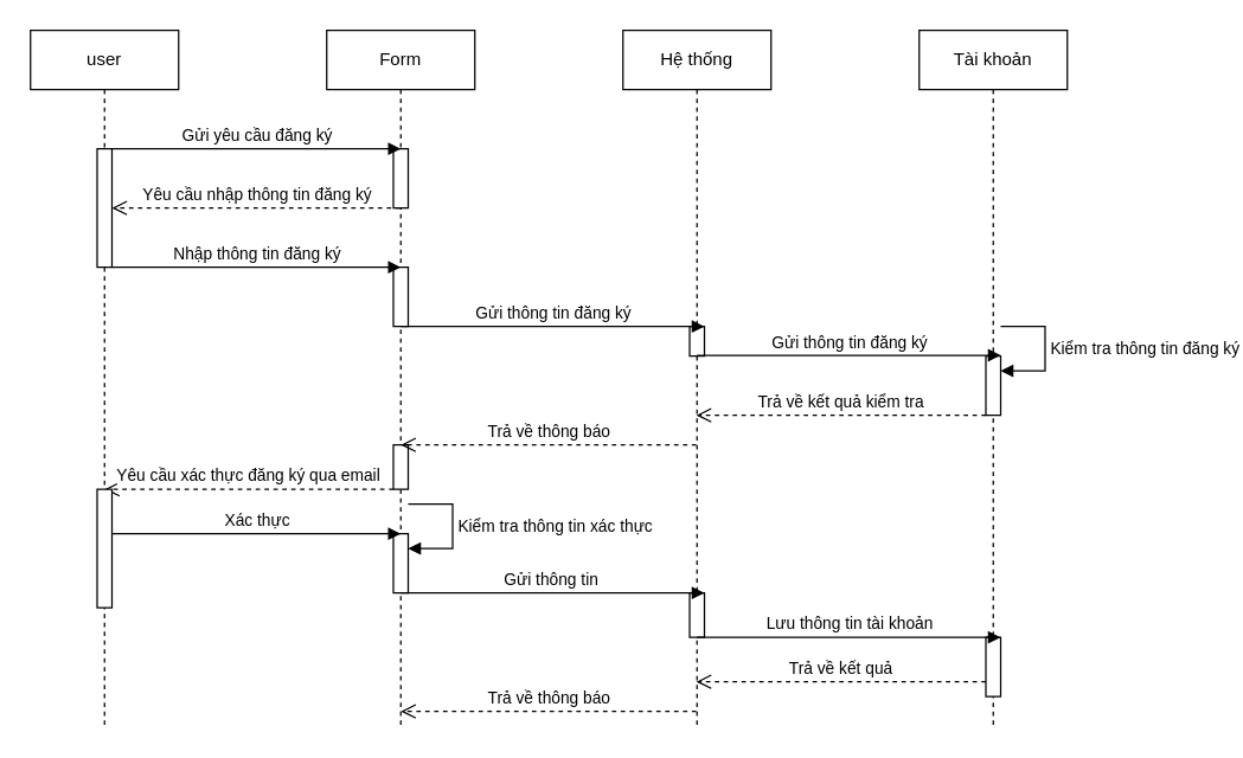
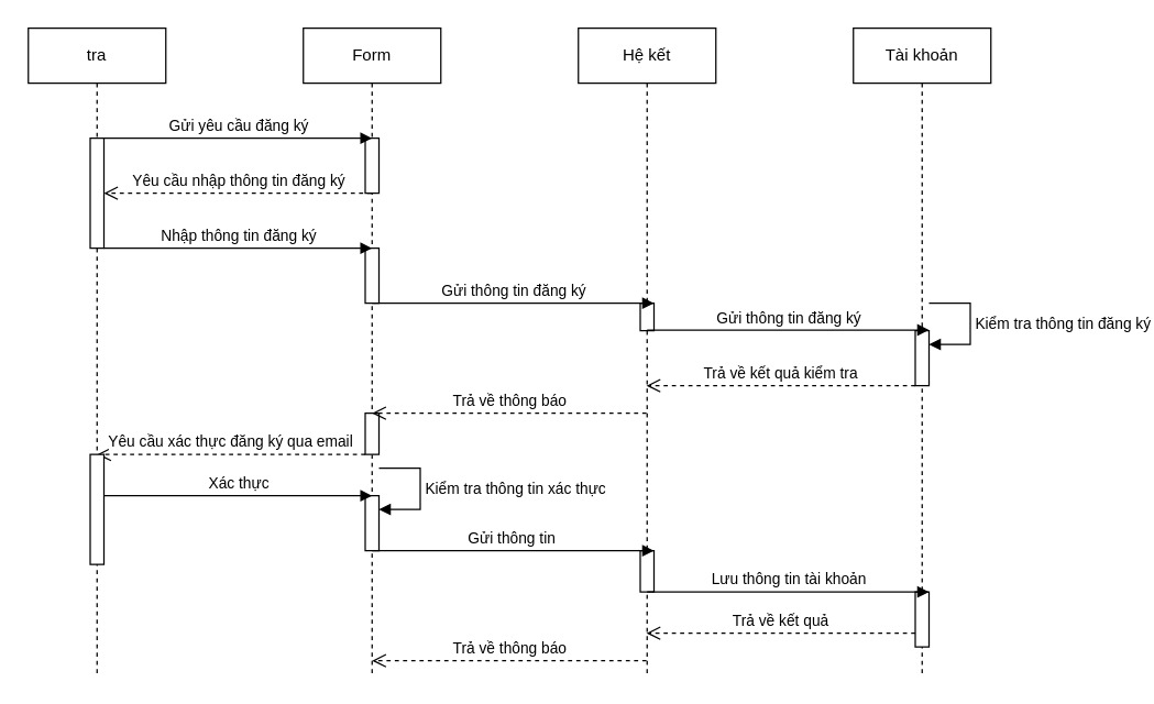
  <mxCell id="0" />
  <mxCell id="1" parent="0" />
- <mxCell id="2" value="user" style="shape=umlLifeline;perimeter=lifelinePerimeter;whiteSpace=wrap;html=1;container=1;dropTarget=0;collapsible=0;recursiveResize=0;outlineConnect=0;portConstraint=eastwest;newEdgeStyle={&quot;curved&quot;:0,&quot;rounded&quot;:0};" vertex="1" parent="1"><mxGeometry x="20" y="20" width="100" height="470" as="geometry" /></mxCell>
+ <mxCell id="2" value="tra" style="shape=umlLifeline;perimeter=lifelinePerimeter;whiteSpace=wrap;html=1;container=1;dropTarget=0;collapsible=0;recursiveResize=0;outlineConnect=0;portConstraint=eastwest;newEdgeStyle={&quot;curved&quot;:0,&quot;rounded&quot;:0};" vertex="1" parent="1"><mxGeometry x="20" y="20" width="100" height="470" as="geometry" /></mxCell>
  <mxCell id="3" value="" style="html=1;points=[[0,0,0,0,5],[0,1,0,0,-5],[1,0,0,0,5],[1,1,0,0,-5]];perimeter=orthogonalPerimeter;outlineConnect=0;targetShapes=umlLifeline;portConstraint=eastwest;newEdgeStyle={&quot;curved&quot;:0,&quot;rounded&quot;:0};" vertex="1" parent="2"><mxGeometry x="45" y="80" width="10" height="80" as="geometry" /></mxCell>
  <mxCell id="4" value="Form" style="shape=umlLifeline;perimeter=lifelinePerimeter;whiteSpace=wrap;html=1;container=1;dropTarget=0;collapsible=0;recursiveResize=0;outlineConnect=0;portConstraint=eastwest;newEdgeStyle={&quot;curved&quot;:0,&quot;rounded&quot;:0};" vertex="1" parent="1"><mxGeometry x="220" y="20" width="100" height="470" as="geometry" /></mxCell>
  <mxCell id="5" value="" style="html=1;points=[[0,0,0,0,5],[0,1,0,0,-5],[1,0,0,0,5],[1,1,0,0,-5]];perimeter=orthogonalPerimeter;outlineConnect=0;targetShapes=umlLifeline;portConstraint=eastwest;newEdgeStyle={&quot;curved&quot;:0,&quot;rounded&quot;:0};" vertex="1" parent="4"><mxGeometry x="45" y="80" width="10" height="40" as="geometry" /></mxCell>
  <mxCell id="6" value="" style="html=1;points=[[0,0,0,0,5],[0,1,0,0,-5],[1,0,0,0,5],[1,1,0,0,-5]];perimeter=orthogonalPerimeter;outlineConnect=0;targetShapes=umlLifeline;portConstraint=eastwest;newEdgeStyle={&quot;curved&quot;:0,&quot;rounded&quot;:0};" vertex="1" parent="4"><mxGeometry x="45" y="160" width="10" height="40" as="geometry" /></mxCell>
  <mxCell id="7" value="" style="html=1;points=[[0,0,0,0,5],[0,1,0,0,-5],[1,0,0,0,5],[1,1,0,0,-5]];perimeter=orthogonalPerimeter;outlineConnect=0;targetShapes=umlLifeline;portConstraint=eastwest;newEdgeStyle={&quot;curved&quot;:0,&quot;rounded&quot;:0};" vertex="1" parent="4"><mxGeometry x="45" y="280" width="10" height="30" as="geometry" /></mxCell>
  <mxCell id="8" value="" style="html=1;points=[[0,0,0,0,5],[0,1,0,0,-5],[1,0,0,0,5],[1,1,0,0,-5]];perimeter=orthogonalPerimeter;outlineConnect=0;targetShapes=umlLifeline;portConstraint=eastwest;newEdgeStyle={&quot;curved&quot;:0,&quot;rounded&quot;:0};" vertex="1" parent="4"><mxGeometry x="45" y="340" width="10" height="40" as="geometry" /></mxCell>
  <mxCell id="9" value="Kiểm tra thông tin xác thực" style="html=1;align=left;spacingLeft=2;endArrow=block;rounded=0;edgeStyle=orthogonalEdgeStyle;curved=0;rounded=0;" edge="1" target="8" parent="4"><mxGeometry relative="1" as="geometry"><mxPoint x="55" y="320" as="sourcePoint" /><Array as="points"><mxPoint x="85" y="350" /></Array></mxGeometry></mxCell>
- <mxCell id="10" value="Hệ thống" style="shape=umlLifeline;perimeter=lifelinePerimeter;whiteSpace=wrap;html=1;container=1;dropTarget=0;collapsible=0;recursiveResize=0;outlineConnect=0;portConstraint=eastwest;newEdgeStyle={&quot;curved&quot;:0,&quot;rounded&quot;:0};" vertex="1" parent="1"><mxGeometry x="420" y="20" width="100" height="470" as="geometry" /></mxCell>
+ <mxCell id="10" value="Hệ kết" style="shape=umlLifeline;perimeter=lifelinePerimeter;whiteSpace=wrap;html=1;container=1;dropTarget=0;collapsible=0;recursiveResize=0;outlineConnect=0;portConstraint=eastwest;newEdgeStyle={&quot;curved&quot;:0,&quot;rounded&quot;:0};" vertex="1" parent="1"><mxGeometry x="420" y="20" width="100" height="470" as="geometry" /></mxCell>
  <mxCell id="11" value="" style="html=1;points=[[0,0,0,0,5],[0,1,0,0,-5],[1,0,0,0,5],[1,1,0,0,-5]];perimeter=orthogonalPerimeter;outlineConnect=0;targetShapes=umlLifeline;portConstraint=eastwest;newEdgeStyle={&quot;curved&quot;:0,&quot;rounded&quot;:0};" vertex="1" parent="10"><mxGeometry x="45" y="200" width="10" height="20" as="geometry" /></mxCell>
  <mxCell id="12" value="" style="html=1;points=[[0,0,0,0,5],[0,1,0,0,-5],[1,0,0,0,5],[1,1,0,0,-5]];perimeter=orthogonalPerimeter;outlineConnect=0;targetShapes=umlLifeline;portConstraint=eastwest;newEdgeStyle={&quot;curved&quot;:0,&quot;rounded&quot;:0};" vertex="1" parent="10"><mxGeometry x="45" y="380" width="10" height="30" as="geometry" /></mxCell>
  <mxCell id="13" value="Yêu cầu nhập thông tin đăng ký&lt;br&gt;" style="html=1;verticalAlign=bottom;endArrow=open;dashed=1;endSize=8;curved=0;rounded=0;" edge="1" parent="1" source="4" target="3"><mxGeometry relative="1" as="geometry"><mxPoint x="230" y="140" as="sourcePoint" /><mxPoint x="150" y="140" as="targetPoint" /><Array as="points"><mxPoint x="150" y="140" /></Array></mxGeometry></mxCell>
  <mxCell id="14" value="Nhập thông tin đăng ký" style="html=1;verticalAlign=bottom;endArrow=block;curved=0;rounded=0;" edge="1" parent="1" source="3"><mxGeometry width="80" relative="1" as="geometry"><mxPoint x="80" y="180" as="sourcePoint" /><mxPoint x="270" y="180" as="targetPoint" /></mxGeometry></mxCell>
  <mxCell id="15" value="Gửi yêu cầu đăng ký&lt;br&gt;" style="html=1;verticalAlign=bottom;endArrow=block;curved=0;rounded=0;" edge="1" parent="1"><mxGeometry width="80" relative="1" as="geometry"><mxPoint x="75" y="100" as="sourcePoint" /><mxPoint x="270" y="100" as="targetPoint" /></mxGeometry></mxCell>
  <mxCell id="16" value="Gửi thông tin đăng ký&lt;br&gt;" style="html=1;verticalAlign=bottom;endArrow=block;curved=0;rounded=0;" edge="1" parent="1"><mxGeometry width="80" relative="1" as="geometry"><mxPoint x="270" y="220" as="sourcePoint" /><mxPoint x="475" y="220" as="targetPoint" /></mxGeometry></mxCell>
  <mxCell id="17" value="Trả về kết quả kiểm tra" style="html=1;verticalAlign=bottom;endArrow=open;dashed=1;endSize=8;curved=0;rounded=0;" edge="1" parent="1"><mxGeometry relative="1" as="geometry"><mxPoint x="665" y="280" as="sourcePoint" /><mxPoint x="469.5" y="280" as="targetPoint" /><Array as="points"><mxPoint x="505" y="280" /></Array></mxGeometry></mxCell>
  <mxCell id="18" value="Trả về thông báo" style="html=1;verticalAlign=bottom;endArrow=open;dashed=1;endSize=8;curved=0;rounded=0;" edge="1" parent="1"><mxGeometry relative="1" as="geometry"><mxPoint x="469.5" y="300" as="sourcePoint" /><mxPoint x="270" y="300" as="targetPoint" /><Array as="points"><mxPoint x="345" y="300" /></Array></mxGeometry></mxCell>
  <mxCell id="19" value="Tài khoản" style="shape=umlLifeline;perimeter=lifelinePerimeter;whiteSpace=wrap;html=1;container=1;dropTarget=0;collapsible=0;recursiveResize=0;outlineConnect=0;portConstraint=eastwest;newEdgeStyle={&quot;curved&quot;:0,&quot;rounded&quot;:0};" vertex="1" parent="1"><mxGeometry x="620" y="20" width="100" height="470" as="geometry" /></mxCell>
  <mxCell id="20" value="Kiểm tra thông tin đăng ký" style="html=1;align=left;spacingLeft=2;endArrow=block;rounded=0;edgeStyle=orthogonalEdgeStyle;curved=0;rounded=0;" edge="1" parent="19" target="21"><mxGeometry relative="1" as="geometry"><mxPoint x="55" y="200" as="sourcePoint" /><Array as="points"><mxPoint x="85" y="230" /></Array></mxGeometry></mxCell>
  <mxCell id="21" value="" style="html=1;points=[[0,0,0,0,5],[0,1,0,0,-5],[1,0,0,0,5],[1,1,0,0,-5]];perimeter=orthogonalPerimeter;outlineConnect=0;targetShapes=umlLifeline;portConstraint=eastwest;newEdgeStyle={&quot;curved&quot;:0,&quot;rounded&quot;:0};" vertex="1" parent="19"><mxGeometry x="45" y="220" width="10" height="40" as="geometry" /></mxCell>
  <mxCell id="22" value="" style="html=1;points=[[0,0,0,0,5],[0,1,0,0,-5],[1,0,0,0,5],[1,1,0,0,-5]];perimeter=orthogonalPerimeter;outlineConnect=0;targetShapes=umlLifeline;portConstraint=eastwest;newEdgeStyle={&quot;curved&quot;:0,&quot;rounded&quot;:0};" vertex="1" parent="19"><mxGeometry x="45" y="410" width="10" height="40" as="geometry" /></mxCell>
  <mxCell id="23" value="Gửi thông tin đăng ký&lt;br&gt;" style="html=1;verticalAlign=bottom;endArrow=block;curved=0;rounded=0;" edge="1" parent="1"><mxGeometry width="80" relative="1" as="geometry"><mxPoint x="470" y="239.5" as="sourcePoint" /><mxPoint x="675" y="239.5" as="targetPoint" /></mxGeometry></mxCell>
  <mxCell id="24" value="Yêu cầu xác thực đăng ký qua email" style="html=1;verticalAlign=bottom;endArrow=open;dashed=1;endSize=8;curved=0;rounded=0;" edge="1" parent="1"><mxGeometry relative="1" as="geometry"><mxPoint x="265" y="330" as="sourcePoint" /><mxPoint x="70" y="330" as="targetPoint" /><Array as="points"><mxPoint x="145" y="330" /></Array></mxGeometry></mxCell>
  <mxCell id="25" value="" style="html=1;points=[[0,0,0,0,5],[0,1,0,0,-5],[1,0,0,0,5],[1,1,0,0,-5]];perimeter=orthogonalPerimeter;outlineConnect=0;targetShapes=umlLifeline;portConstraint=eastwest;newEdgeStyle={&quot;curved&quot;:0,&quot;rounded&quot;:0};" vertex="1" parent="1"><mxGeometry x="65" y="330" width="10" height="80" as="geometry" /></mxCell>
  <mxCell id="26" value="Xác thực" style="html=1;verticalAlign=bottom;endArrow=block;curved=0;rounded=0;" edge="1" parent="1"><mxGeometry width="80" relative="1" as="geometry"><mxPoint x="75" y="360" as="sourcePoint" /><mxPoint x="270" y="360" as="targetPoint" /></mxGeometry></mxCell>
  <mxCell id="27" value="Gửi thông tin&amp;nbsp;" style="html=1;verticalAlign=bottom;endArrow=block;curved=0;rounded=0;" edge="1" parent="1"><mxGeometry width="80" relative="1" as="geometry"><mxPoint x="270" y="400" as="sourcePoint" /><mxPoint x="475" y="400" as="targetPoint" /></mxGeometry></mxCell>
  <mxCell id="28" value="Lưu thông tin tài khoản" style="html=1;verticalAlign=bottom;endArrow=block;curved=0;rounded=0;" edge="1" parent="1"><mxGeometry width="80" relative="1" as="geometry"><mxPoint x="470" y="430" as="sourcePoint" /><mxPoint x="675" y="430" as="targetPoint" /></mxGeometry></mxCell>
  <mxCell id="29" value="Trả về kết quả" style="html=1;verticalAlign=bottom;endArrow=open;dashed=1;endSize=8;curved=0;rounded=0;" edge="1" parent="1"><mxGeometry relative="1" as="geometry"><mxPoint x="665" y="460" as="sourcePoint" /><mxPoint x="469.5" y="460" as="targetPoint" /><Array as="points"><mxPoint x="505" y="460" /></Array></mxGeometry></mxCell>
  <mxCell id="30" value="Trả về thông báo" style="html=1;verticalAlign=bottom;endArrow=open;dashed=1;endSize=8;curved=0;rounded=0;" edge="1" parent="1"><mxGeometry relative="1" as="geometry"><mxPoint x="469.5" y="480" as="sourcePoint" /><mxPoint x="270" y="480" as="targetPoint" /><Array as="points"><mxPoint x="345" y="480" /></Array></mxGeometry></mxCell>
